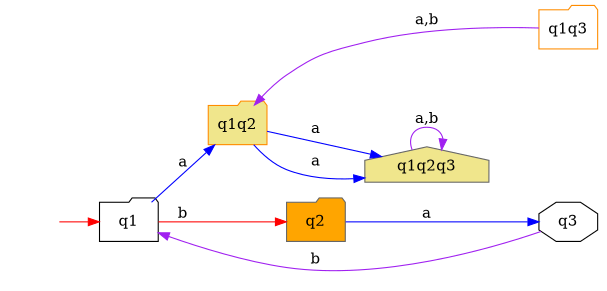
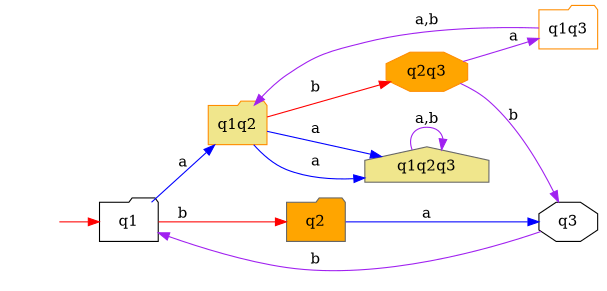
  digraph {
    rankdir=LR
    node [shape=folder style=filled color=darkorange fillcolor=white]
    edge [color=purple]
    q0 [shape=circle style=invis color="" fillcolor=""]
    q1 [color=black]
    q1q2 [fillcolor=khaki]
    q2 [color=gray40 fillcolor=orange]
    q1q2q3 [color=gray40 fillcolor=khaki shape=house]
+   q2q3 [fillcolor=orange shape=octagon]
    q3 [color=black shape=octagon]
    q1q3
    q0 -> q1 [color=red]
    q1 -> q1q2 [color=blue label=a]
    q1 -> q2 [color=red label=b]
    q1q2 -> q1q2q3 [color=blue label=a]
    q1q2 -> q1q2q3 [color=blue label=a]
+   q1q2 -> q2q3 [color=red label=b]
    q2 -> q3 [color=blue label=a]
    q1q2q3 -> q1q2q3 [label="a,b"]
+   q2q3 -> q3 [label=b]
+   q2q3 -> q1q3 [label=a]
    q3 -> q1 [label=b]
    q1q3 -> q1q2 [label="a,b"]
  }
